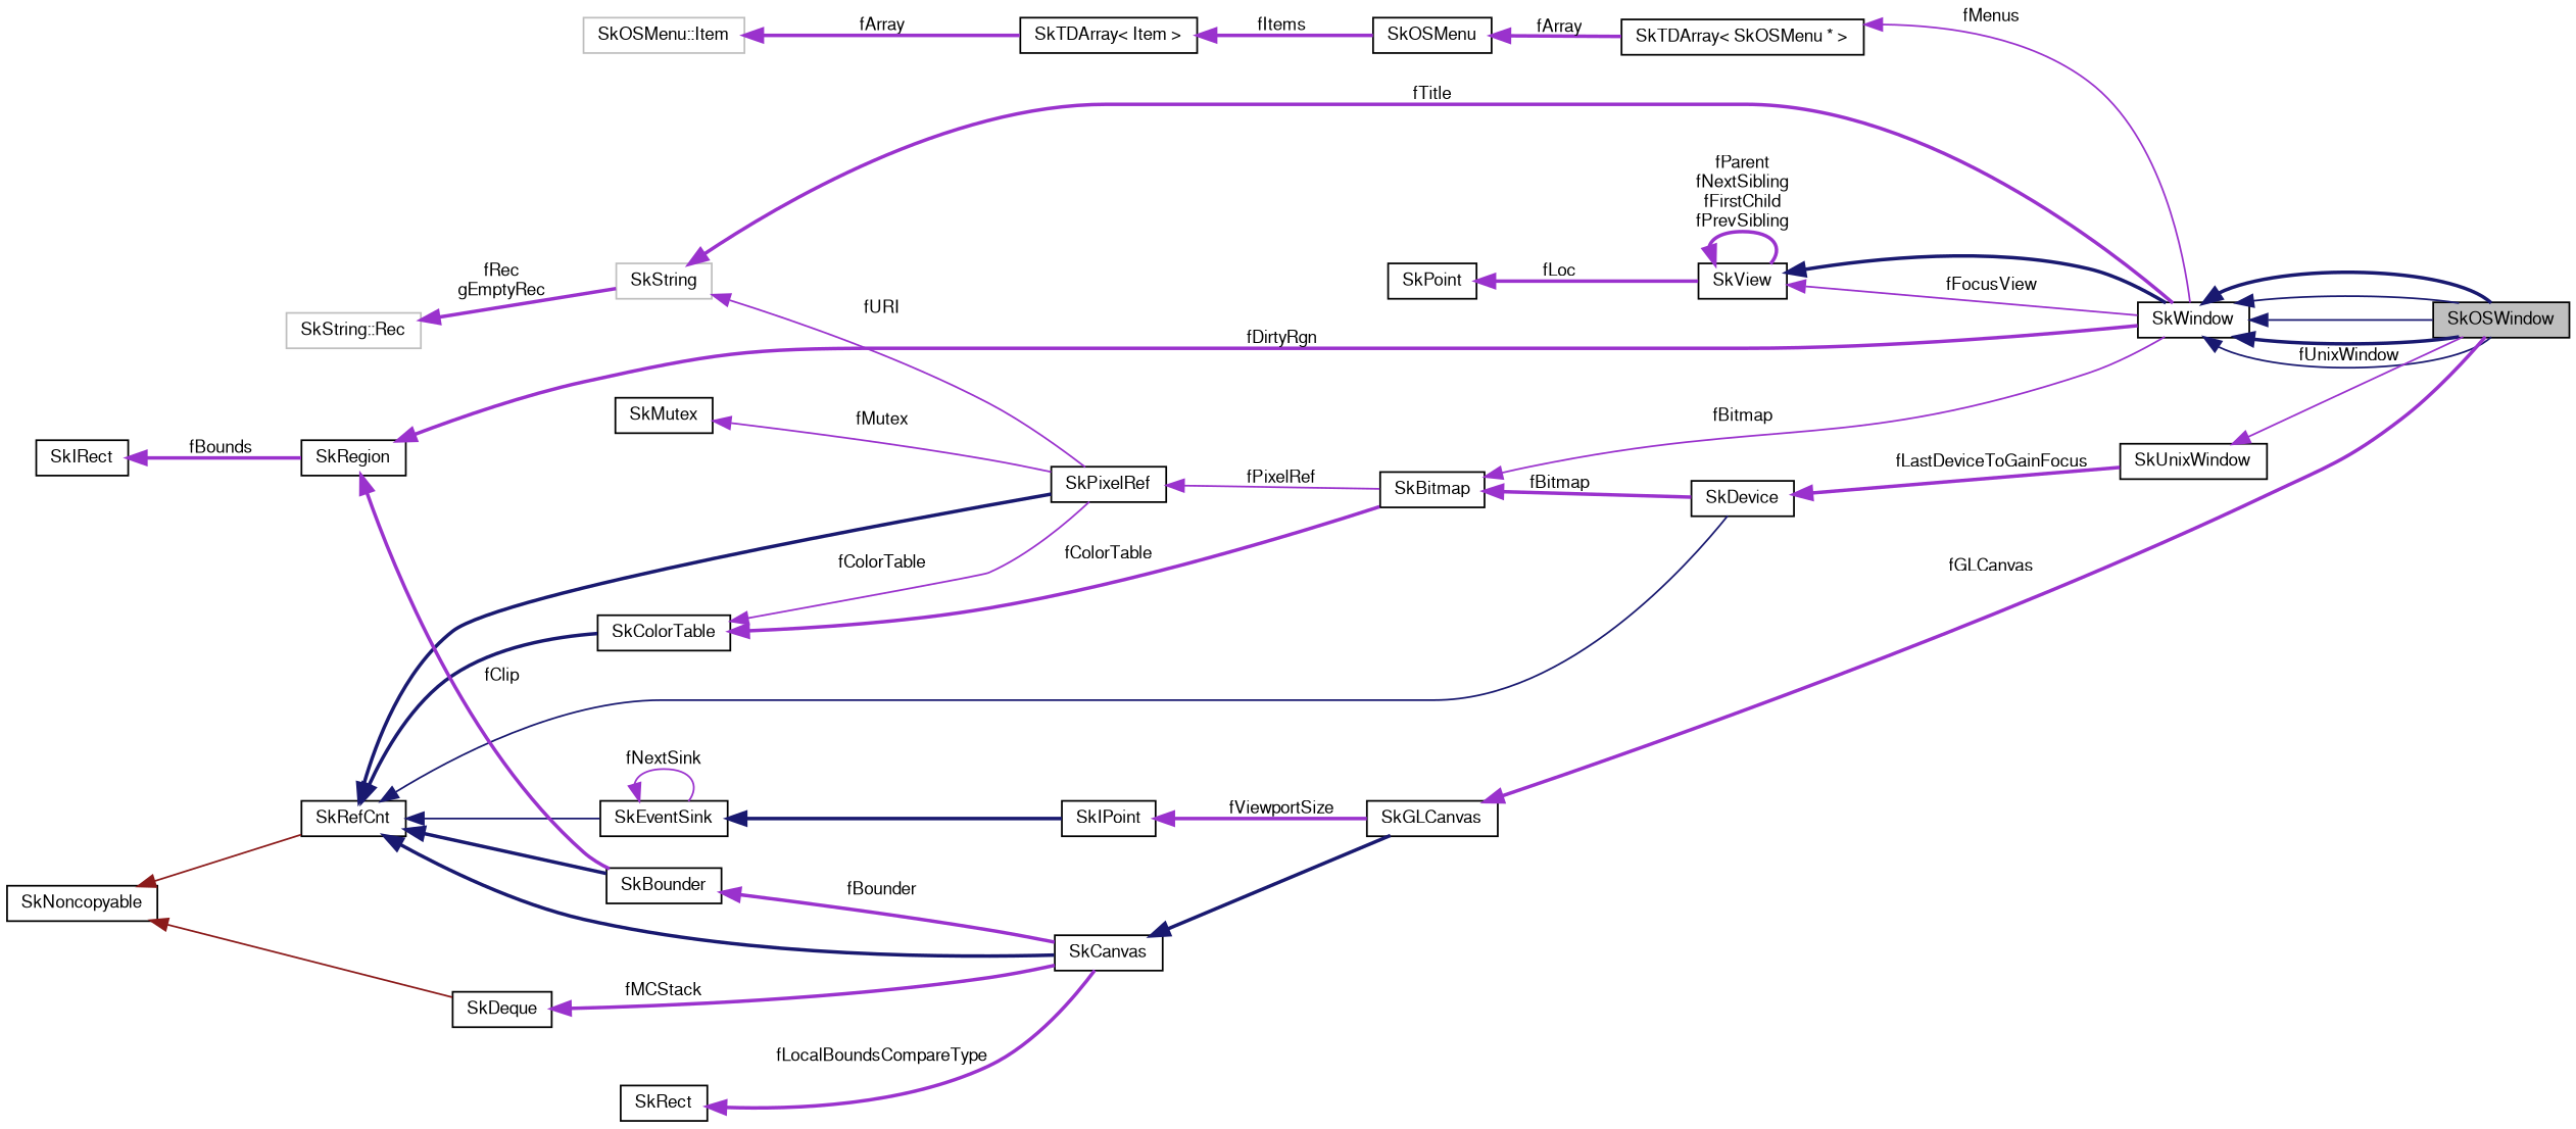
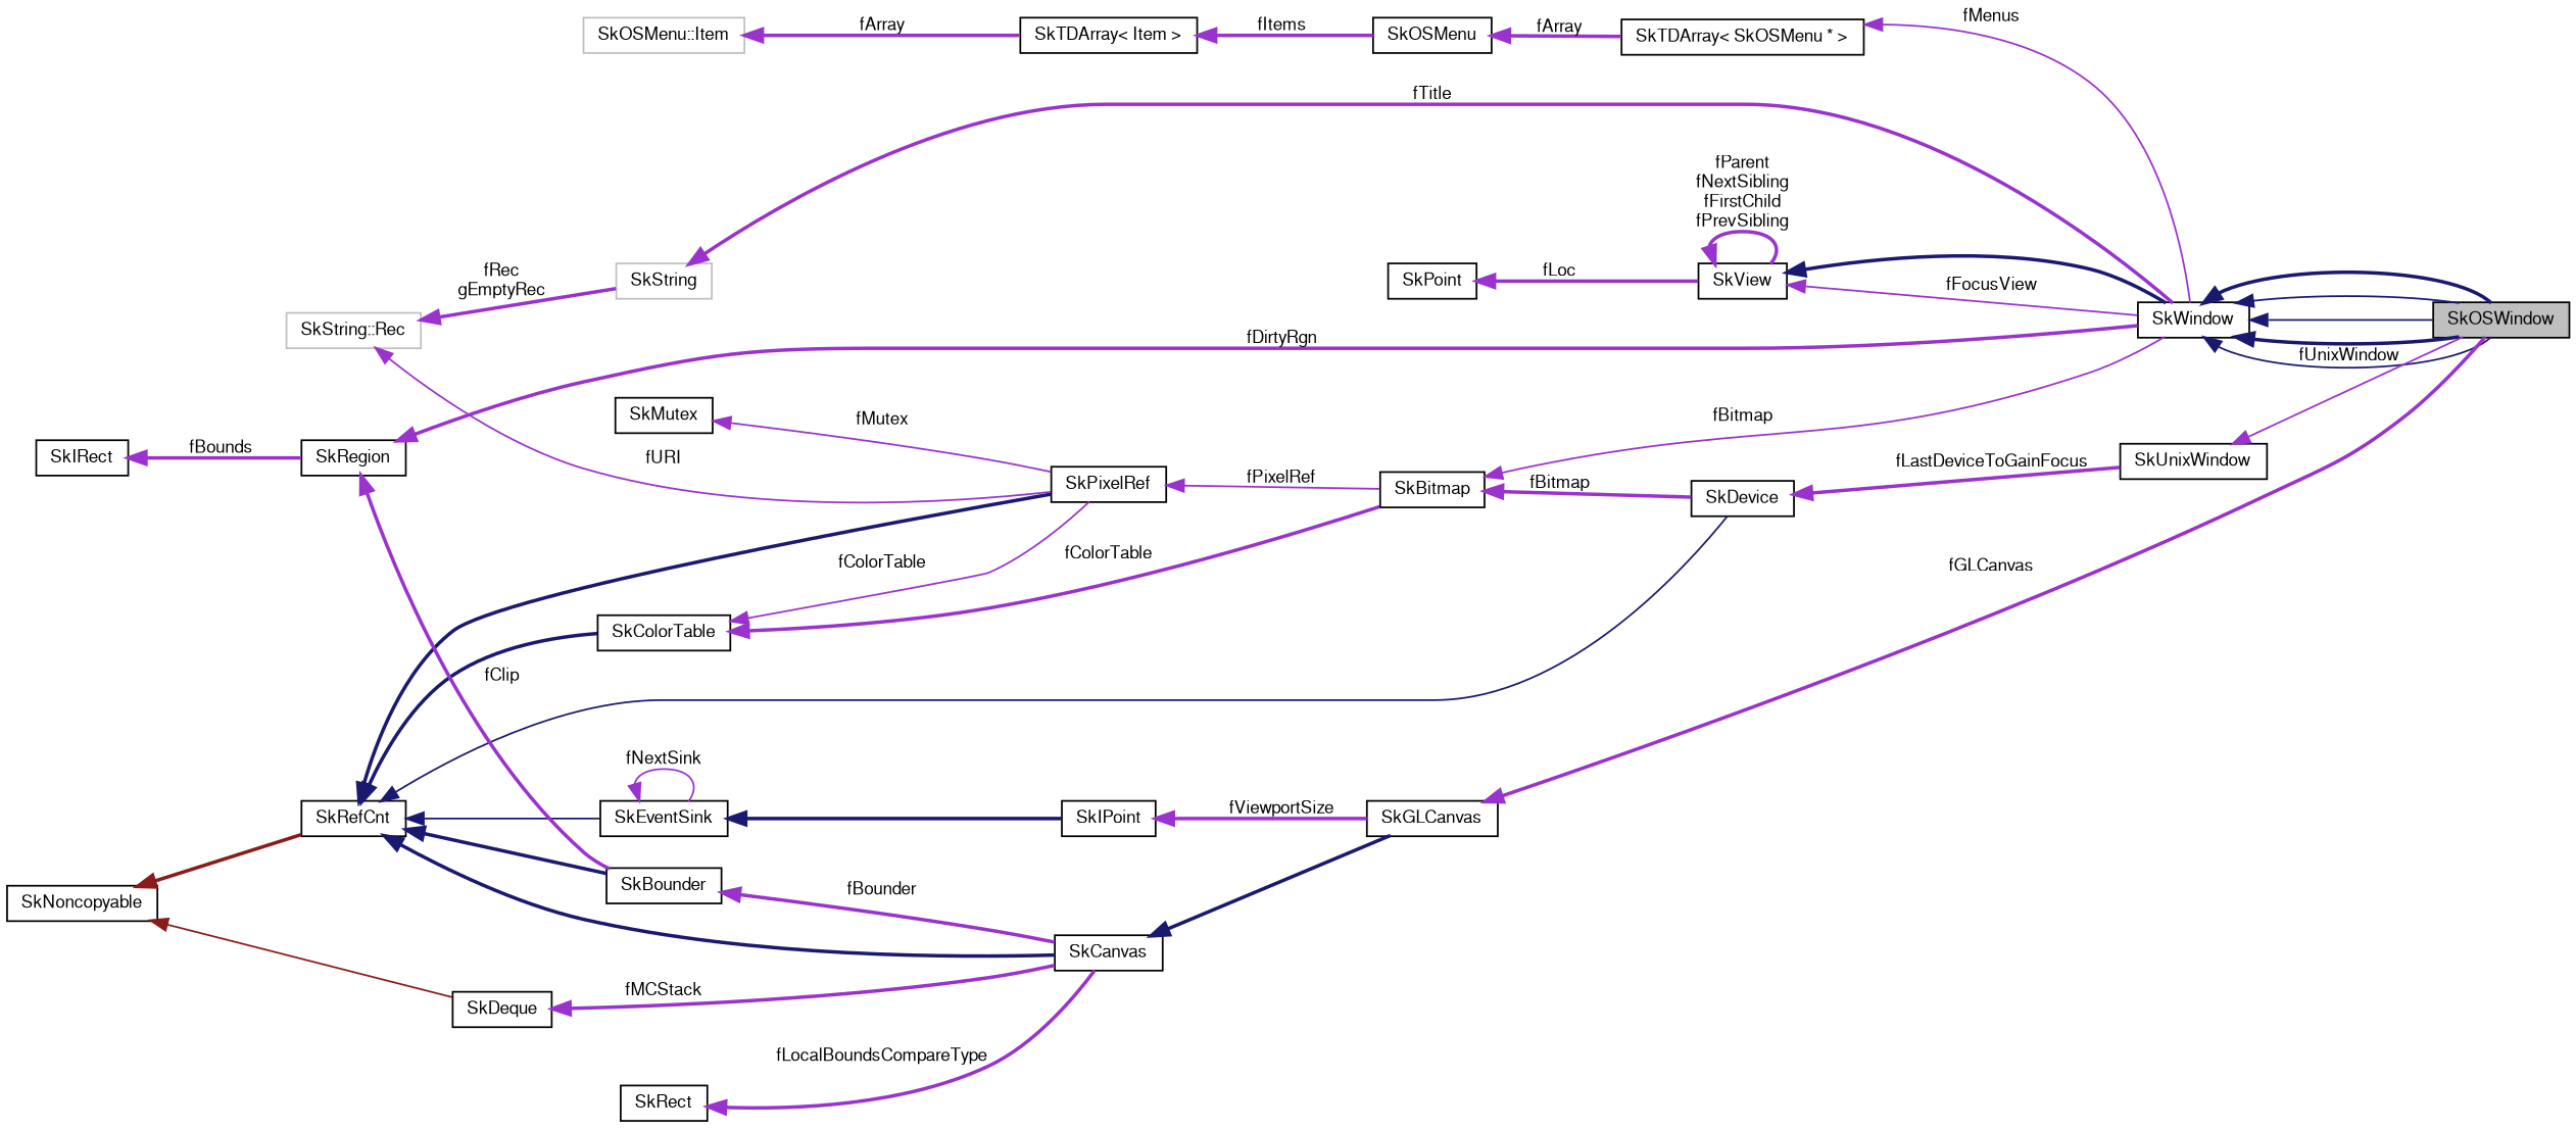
  digraph {
    rankdir=LR
    node [color=black fillcolor=white fontname=FreeSans fontsize=10 shape=record style=filled]
    edge [color=darkorchid3 dir=back fontname=FreeSans fontsize=10 labelfontname=FreeSans labelfontsize=10 style=bold]
    n1 [fillcolor=grey75 fontcolor=black height=0.2 label=SkOSWindow width=0.4]
    n2 [height=0.2 label=SkWindow width=0.4]
    n3 [height=0.2 label=SkView width=0.4]
    n4 [height=0.2 label=SkEventSink width=0.4]
    n5 [height=0.2 label=SkIPoint width=0.4]
    n6 [height=0.2 label=SkRefCnt width=0.4]
    n7 [height=0.2 label=SkColorTable width=0.4]
    n8 [height=0.2 label=SkPixelRef width=0.4]
    n9 [height=0.2 label=SkCanvas width=0.4]
    n10 [height=0.2 label=SkDevice width=0.4]
    n11 [height=0.2 label=SkBounder width=0.4]
    n12 [height=0.2 label=SkBitmap width=0.4]
    n13 [height=0.2 label=SkGLCanvas width=0.4]
    n14 [height=0.2 label=SkUnixWindow width=0.4]
    n15 [height=0.2 label=SkNoncopyable width=0.4]
    n16 [height=0.2 label=SkDeque width=0.4]
    n17 [height=0.2 label=SkPoint width=0.4]
    n18 [height=0.2 label=SkRegion width=0.4]
    n19 [height=0.2 label=SkIRect width=0.4]
    n20 [height=0.2 label=SkMutex width=0.4]
    n21 [color=grey75 height=0.2 label=SkString width=0.4]
    n22 [color=grey75 height=0.2 label="SkString::Rec" width=0.4]
    n23 [height=0.2 label="SkTDArray\< SkOSMenu * \>" width=0.4]
    n24 [height=0.2 label=SkOSMenu width=0.4]
    n25 [height=0.2 label="SkTDArray\< Item \>" width=0.4]
    n26 [color=grey75 height=0.2 label="SkOSMenu::Item" width=0.4]
    n27 [height=0.2 label=SkRect width=0.4]
    n2 -> n1 [color=midnightblue style=solid]
    n2 -> n1 [color=midnightblue]
    n2 -> n1 [color=midnightblue style=solid]
    n2 -> n1 [color=midnightblue style=solid]
    n2 -> n1 [color=midnightblue]
    n3 -> n2 [color=midnightblue]
    n3 -> n2 [label=fFocusView style=solid]
    n3 -> n3 [label="fParent\nfNextSibling\nfFirstChild\nfPrevSibling"]
    n4 -> n4 [label=fNextSink style=solid]
    n4 -> n5 [color=midnightblue]
    n5 -> n13 [label=fViewportSize]
    n6 -> n4 [color=midnightblue style=solid]
    n6 -> n7 [color=midnightblue]
    n6 -> n8 [color=midnightblue]
    n6 -> n9 [color=midnightblue]
    n6 -> n10 [color=midnightblue style=solid]
    n6 -> n11 [color=midnightblue]
    n7 -> n8 [label=fColorTable style=solid]
    n7 -> n12 [label=fColorTable]
    n8 -> n12 [label=fPixelRef style=solid]
    n9 -> n13 [color=midnightblue]
    n10 -> n14 [label=fLastDeviceToGainFocus]
    n11 -> n9 [label=fBounder]
    n12 -> n2 [label=fBitmap style=solid]
    n12 -> n10 [label=fBitmap]
    n13 -> n1 [label=fGLCanvas]
    n14 -> n1 [label=fUnixWindow style=solid]
-   n15 -> n6 [color=firebrick4 style=solid]
+   n15 -> n6 [color=firebrick4]
    n15 -> n16 [color=firebrick4 style=solid]
    n16 -> n9 [label=fMCStack]
    n17 -> n3 [label=fLoc]
    n18 -> n2 [label=fDirtyRgn]
    n18 -> n11 [label=fClip]
    n19 -> n18 [label=fBounds]
    n20 -> n8 [label=fMutex style=solid]
    n21 -> n2 [label=fTitle]
-   n21 -> n8 [label=fURI style=solid]
+   n22 -> n8 [label=fURI style=solid]
    n22 -> n21 [label="fRec\ngEmptyRec"]
    n23 -> n2 [label=fMenus style=solid]
    n24 -> n23 [label=fArray]
    n25 -> n24 [label=fItems]
    n26 -> n25 [label=fArray]
    n27 -> n9 [label=fLocalBoundsCompareType]
  }
